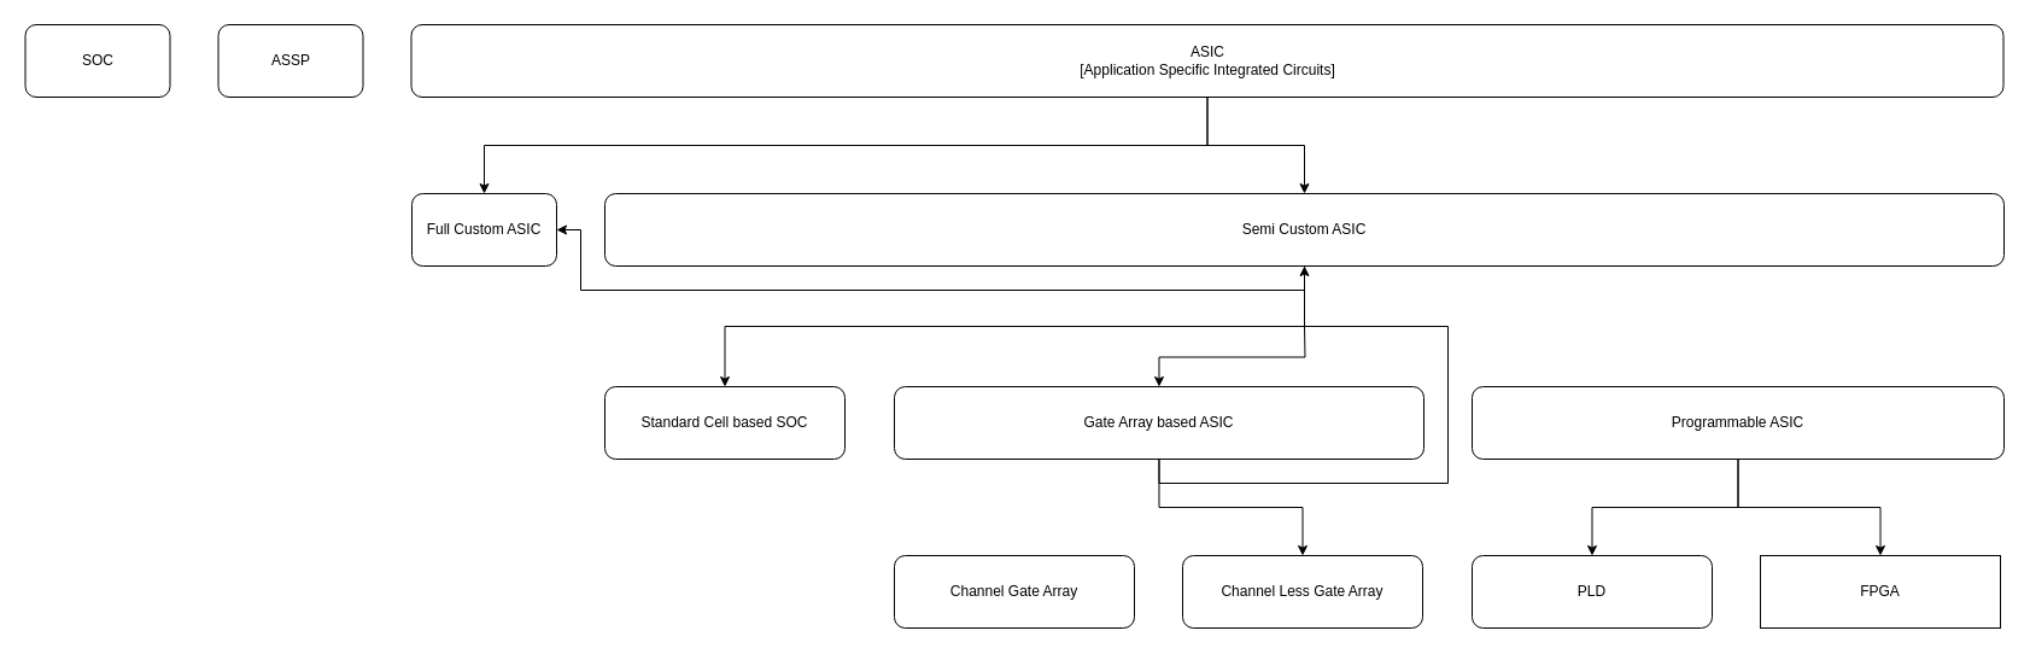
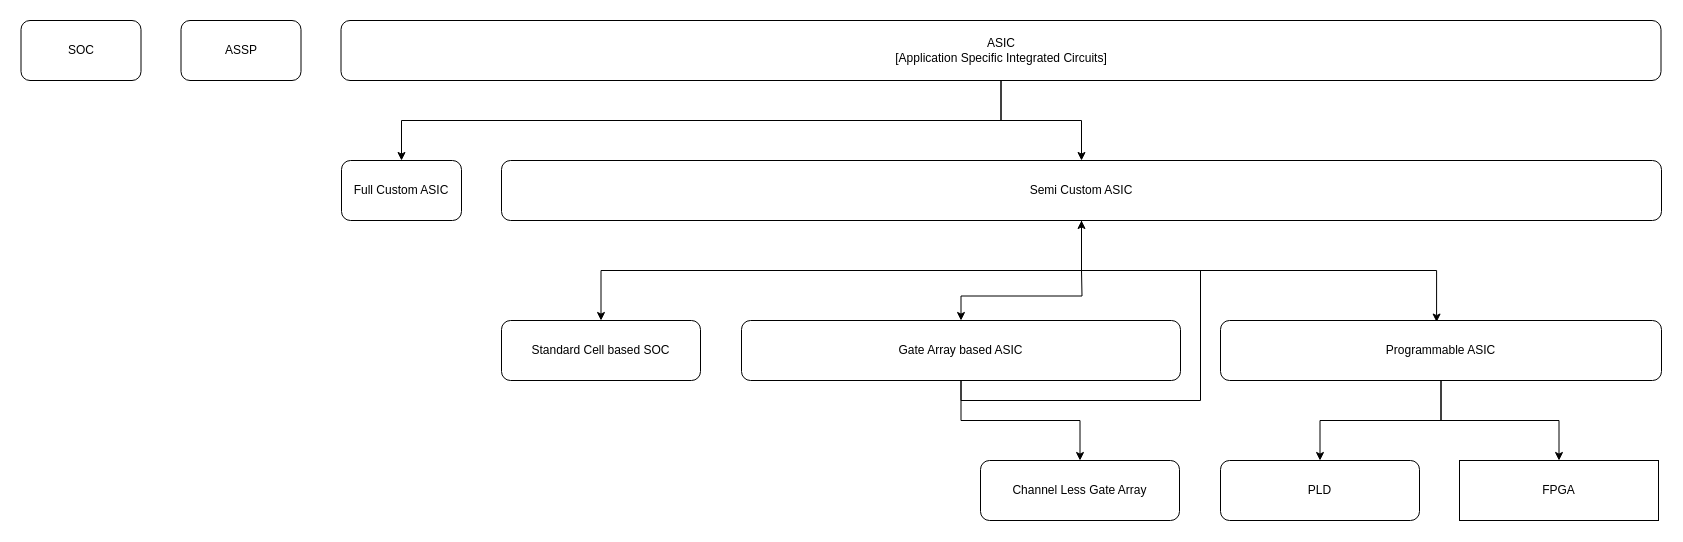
  <mxCell id="0" />
  <mxCell id="1" parent="0" />
  <mxCell id="2" value="SOC" style="rounded=1;whiteSpace=wrap;html=1;" vertex="1" parent="1"><mxGeometry x="20.5" y="20" width="120" height="60" as="geometry" /></mxCell>
  <mxCell id="3" value="ASSP" style="rounded=1;whiteSpace=wrap;html=1;" vertex="1" parent="1"><mxGeometry x="180.5" y="20" width="120" height="60" as="geometry" /></mxCell>
  <mxCell id="4" style="edgeStyle=orthogonalEdgeStyle;rounded=0;orthogonalLoop=1;jettySize=auto;html=1;exitX=0.5;exitY=1;exitDx=0;exitDy=0;entryX=0.5;entryY=0;entryDx=0;entryDy=0;" edge="1" parent="1" source="6" target="7"><mxGeometry relative="1" as="geometry" /></mxCell>
  <mxCell id="5" style="edgeStyle=orthogonalEdgeStyle;rounded=0;orthogonalLoop=1;jettySize=auto;html=1;exitX=0.5;exitY=1;exitDx=0;exitDy=0;entryX=0.5;entryY=0;entryDx=0;entryDy=0;" edge="1" parent="1" source="6" target="10"><mxGeometry relative="1" as="geometry" /></mxCell>
  <mxCell id="6" value="ASIC&lt;div&gt;[Application Specific Integrated Circuits]&lt;/div&gt;" style="rounded=1;whiteSpace=wrap;html=1;" vertex="1" parent="1"><mxGeometry x="340.5" y="20" width="1320" height="60" as="geometry" /></mxCell>
  <mxCell id="7" value="Full Custom ASIC" style="rounded=1;whiteSpace=wrap;html=1;" vertex="1" parent="1"><mxGeometry x="341" y="160" width="120" height="60" as="geometry" /></mxCell>
  <mxCell id="8" style="edgeStyle=orthogonalEdgeStyle;rounded=0;orthogonalLoop=1;jettySize=auto;html=1;entryX=0.5;entryY=0;entryDx=0;entryDy=0;" edge="1" parent="1" target="11"><mxGeometry relative="1" as="geometry"><mxPoint x="1081" y="220" as="sourcePoint" /><Array as="points"><mxPoint x="1081" y="270" /><mxPoint x="601" y="270" /></Array></mxGeometry></mxCell>
  <mxCell id="9" style="edgeStyle=orthogonalEdgeStyle;rounded=0;orthogonalLoop=1;jettySize=auto;html=1;entryX=0.5;entryY=0;entryDx=0;entryDy=0;" edge="1" parent="1" target="14"><mxGeometry relative="1" as="geometry"><mxPoint x="1081" y="270" as="sourcePoint" /></mxGeometry></mxCell>
  <mxCell id="10" value="Semi Custom ASIC" style="rounded=1;whiteSpace=wrap;html=1;" vertex="1" parent="1"><mxGeometry x="501" y="160" width="1160" height="60" as="geometry" /></mxCell>
  <mxCell id="11" value="Standard Cell based SOC" style="rounded=1;whiteSpace=wrap;html=1;" vertex="1" parent="1"><mxGeometry x="501" y="320" width="199" height="60" as="geometry" /></mxCell>
  <mxCell id="12" style="edgeStyle=orthogonalEdgeStyle;rounded=0;orthogonalLoop=1;jettySize=auto;html=1;exitX=0.5;exitY=1;exitDx=0;exitDy=0;" edge="1" parent="1" source="14" target="10"><mxGeometry relative="1" as="geometry" /></mxCell>
  <mxCell id="13" style="edgeStyle=orthogonalEdgeStyle;rounded=0;orthogonalLoop=1;jettySize=auto;html=1;exitX=0.5;exitY=1;exitDx=0;exitDy=0;entryX=0.5;entryY=0;entryDx=0;entryDy=0;" edge="1" parent="1" source="14" target="19"><mxGeometry relative="1" as="geometry" /></mxCell>
  <mxCell id="14" value="Gate Array based ASIC" style="rounded=1;whiteSpace=wrap;html=1;" vertex="1" parent="1"><mxGeometry x="741" y="320" width="439" height="60" as="geometry" /></mxCell>
  <mxCell id="15" style="edgeStyle=orthogonalEdgeStyle;rounded=0;orthogonalLoop=1;jettySize=auto;html=1;exitX=0.5;exitY=1;exitDx=0;exitDy=0;entryX=0.5;entryY=0;entryDx=0;entryDy=0;" edge="1" parent="1" source="17" target="20"><mxGeometry relative="1" as="geometry" /></mxCell>
  <mxCell id="16" style="edgeStyle=orthogonalEdgeStyle;rounded=0;orthogonalLoop=1;jettySize=auto;html=1;exitX=0.5;exitY=1;exitDx=0;exitDy=0;entryX=0.5;entryY=0;entryDx=0;entryDy=0;" edge="1" parent="1" source="17" target="21"><mxGeometry relative="1" as="geometry" /></mxCell>
  <mxCell id="17" value="Programmable ASIC" style="rounded=1;whiteSpace=wrap;html=1;" vertex="1" parent="1"><mxGeometry x="1220" y="320" width="441" height="60" as="geometry" /></mxCell>
- <mxCell id="18" value="Channel Gate Array" style="rounded=1;whiteSpace=wrap;html=1;" vertex="1" parent="1"><mxGeometry x="741" y="460" width="199" height="60" as="geometry" /></mxCell>
  <mxCell id="19" value="Channel Less Gate Array" style="rounded=1;whiteSpace=wrap;html=1;" vertex="1" parent="1"><mxGeometry x="980" y="460" width="199" height="60" as="geometry" /></mxCell>
  <mxCell id="20" value="PLD" style="rounded=1;whiteSpace=wrap;html=1;" vertex="1" parent="1"><mxGeometry x="1220" y="460" width="199" height="60" as="geometry" /></mxCell>
  <mxCell id="21" value="FPGA" style="whiteSpace=wrap;html=1;rounded=0;" vertex="1" parent="1"><mxGeometry x="1459" y="460" width="199" height="60" as="geometry" /></mxCell>
- <mxCell id="22" style="edgeStyle=orthogonalEdgeStyle;rounded=0;orthogonalLoop=1;jettySize=auto;html=1;exitX=0.5;exitY=1;exitDx=0;exitDy=0;" edge="1" parent="1" source="10" target="7"><mxGeometry relative="1" as="geometry"><mxPoint x="1081" y="280" as="sourcePoint" /></mxGeometry></mxCell>
+ <mxCell id="22" style="edgeStyle=orthogonalEdgeStyle;rounded=0;orthogonalLoop=1;jettySize=auto;html=1;exitX=0.5;exitY=1;exitDx=0;exitDy=0;entryX=0.49;entryY=0.026;entryDx=0;entryDy=0;entryPerimeter=0;" edge="1" parent="1" source="10" target="17"><mxGeometry relative="1" as="geometry"><mxPoint x="1081" y="280" as="sourcePoint" /></mxGeometry></mxCell>
